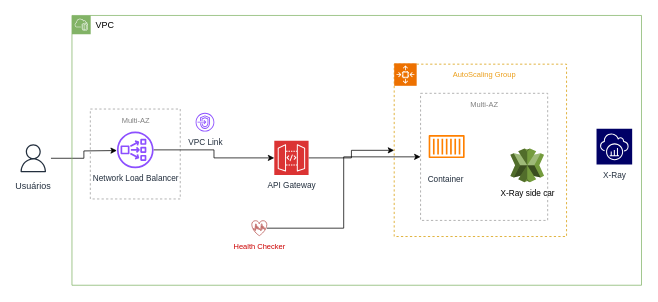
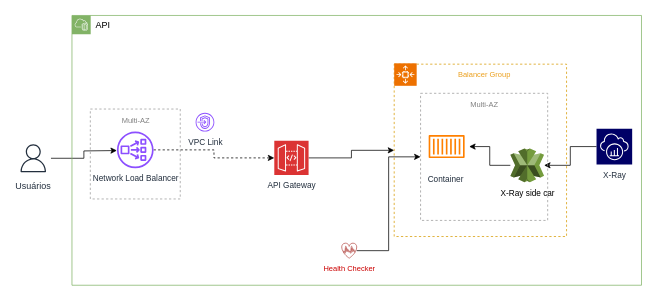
  <mxCell id="0" />
  <mxCell id="1" parent="0" />
  <mxCell id="2" style="edgeStyle=orthogonalEdgeStyle;rounded=0;orthogonalLoop=1;jettySize=auto;html=1;" edge="1" parent="1" source="3"><mxGeometry relative="1" as="geometry"><mxPoint x="155" y="200.4" as="targetPoint" /></mxGeometry></mxCell>
  <mxCell id="3" value="&lt;font style=&quot;font-size: 12px;&quot;&gt;Usuários&lt;/font&gt;&lt;div&gt;&lt;br&gt;&lt;/div&gt;" style="sketch=0;outlineConnect=0;fontColor=#232F3E;gradientColor=none;strokeColor=#232F3E;fillColor=#ffffff;dashed=0;verticalLabelPosition=bottom;verticalAlign=top;align=center;html=1;fontSize=12;fontStyle=0;aspect=fixed;shape=mxgraph.aws4.resourceIcon;resIcon=mxgraph.aws4.user;" vertex="1" parent="1"><mxGeometry x="20" y="187.25" width="46.75" height="46.75" as="geometry" /></mxCell>
  <mxCell id="4" value="" style="whiteSpace=wrap;html=1;aspect=fixed;dashed=1;fillColor=none;strokeColor=#999999;fontColor=#B8FF5C;" vertex="1" parent="1"><mxGeometry x="119.5" y="145" width="120" height="120" as="geometry" /></mxCell>
  <mxCell id="5" value="&lt;font style=&quot;font-size: 10px;&quot; color=&quot;#808080&quot;&gt;Multi-AZ&lt;/font&gt;" style="text;html=1;align=center;verticalAlign=middle;resizable=0;points=[];autosize=1;strokeColor=none;fillColor=none;" vertex="1" parent="1"><mxGeometry x="149.5" y="145" width="60" height="30" as="geometry" /></mxCell>
  <mxCell id="6" value="" style="edgeStyle=orthogonalEdgeStyle;rounded=0;orthogonalLoop=1;jettySize=auto;html=1;" edge="1" parent="1" source="7" target="12"><mxGeometry relative="1" as="geometry" /></mxCell>
  <mxCell id="7" value="&lt;font style=&quot;font-size: 11px;&quot;&gt;API Gateway&lt;/font&gt;&lt;div style=&quot;font-size: 11px;&quot;&gt;&lt;br&gt;&lt;/div&gt;" style="sketch=0;points=[[0,0,0],[0.25,0,0],[0.5,0,0],[0.75,0,0],[1,0,0],[0,1,0],[0.25,1,0],[0.5,1,0],[0.75,1,0],[1,1,0],[0,0.25,0],[0,0.5,0],[0,0.75,0],[1,0.25,0],[1,0.5,0],[1,0.75,0]];outlineConnect=0;fontColor=#232F3E;fillColor=#DB3333;strokeColor=#ffffff;dashed=0;verticalLabelPosition=bottom;verticalAlign=top;align=center;html=1;fontSize=12;fontStyle=0;aspect=fixed;shape=mxgraph.aws4.resourceIcon;resIcon=mxgraph.aws4.api_gateway;" vertex="1" parent="1"><mxGeometry x="365" y="187.25" width="45.75" height="45.75" as="geometry" /></mxCell>
- <mxCell id="8" style="edgeStyle=orthogonalEdgeStyle;rounded=0;orthogonalLoop=1;jettySize=auto;html=1;" edge="1" parent="1" source="9" target="7"><mxGeometry relative="1" as="geometry" /></mxCell>
+ <mxCell id="8" style="edgeStyle=orthogonalEdgeStyle;rounded=0;orthogonalLoop=1;jettySize=auto;html=1;dashed=1;" edge="1" parent="1" source="9" target="7"><mxGeometry relative="1" as="geometry" /></mxCell>
  <mxCell id="9" value="&lt;font style=&quot;font-size: 11px;&quot;&gt;Network Load Balancer&lt;/font&gt;" style="sketch=0;outlineConnect=0;fontColor=#232F3E;gradientColor=none;fillColor=#8C4FFF;strokeColor=none;dashed=0;verticalLabelPosition=bottom;verticalAlign=top;align=center;html=1;fontSize=12;fontStyle=0;aspect=fixed;pointerEvents=1;shape=mxgraph.aws4.network_load_balancer;" vertex="1" parent="1"><mxGeometry x="155" y="175" width="49" height="49" as="geometry" /></mxCell>
  <mxCell id="10" value="&lt;font style=&quot;font-size: 11px;&quot;&gt;VPC Link&lt;/font&gt;" style="sketch=0;outlineConnect=0;fontColor=#232F3E;gradientColor=none;fillColor=#8C4FFF;strokeColor=none;dashed=0;verticalLabelPosition=bottom;verticalAlign=top;align=center;html=1;fontSize=12;fontStyle=0;aspect=fixed;pointerEvents=1;shape=mxgraph.aws4.endpoints;" vertex="1" parent="1"><mxGeometry x="260" y="150" width="25" height="25" as="geometry" /></mxCell>
- <mxCell id="11" value="VPC" style="points=[[0,0],[0.25,0],[0.5,0],[0.75,0],[1,0],[1,0.25],[1,0.5],[1,0.75],[1,1],[0.75,1],[0.5,1],[0.25,1],[0,1],[0,0.75],[0,0.5],[0,0.25]];outlineConnect=0;html=1;whiteSpace=wrap;fontSize=12;fontStyle=0;container=1;pointerEvents=0;collapsible=0;recursiveResize=0;shape=mxgraph.aws4.group;grIcon=mxgraph.aws4.group_vpc2;strokeColor=#82b366;fillColor=none;verticalAlign=top;align=left;spacingLeft=30;dashed=0;" vertex="1" parent="1"><mxGeometry x="95" y="20.13" width="760" height="360" as="geometry" /></mxCell>
+ <mxCell id="11" value="API" style="points=[[0,0],[0.25,0],[0.5,0],[0.75,0],[1,0],[1,0.25],[1,0.5],[1,0.75],[1,1],[0.75,1],[0.5,1],[0.25,1],[0,1],[0,0.75],[0,0.5],[0,0.25]];outlineConnect=0;html=1;whiteSpace=wrap;fontSize=12;fontStyle=0;container=1;pointerEvents=0;collapsible=0;recursiveResize=0;shape=mxgraph.aws4.group;grIcon=mxgraph.aws4.group_vpc2;strokeColor=#82b366;fillColor=none;verticalAlign=top;align=left;spacingLeft=30;dashed=0;" vertex="1" parent="1"><mxGeometry x="95" y="20.13" width="760" height="360" as="geometry" /></mxCell>
  <mxCell id="12" value="" style="whiteSpace=wrap;html=1;aspect=fixed;dashed=1;fillColor=none;strokeColor=#d79b00;" vertex="1" parent="11"><mxGeometry x="430" y="65" width="230" height="230" as="geometry" /></mxCell>
  <mxCell id="13" value="" style="sketch=0;points=[[0,0,0],[0.25,0,0],[0.5,0,0],[0.75,0,0],[1,0,0],[0,1,0],[0.25,1,0],[0.5,1,0],[0.75,1,0],[1,1,0],[0,0.25,0],[0,0.5,0],[0,0.75,0],[1,0.25,0],[1,0.5,0],[1,0.75,0]];outlineConnect=0;fontColor=#232F3E;fillColor=#ED7100;strokeColor=#ffffff;dashed=0;verticalLabelPosition=bottom;verticalAlign=top;align=center;html=1;fontSize=12;fontStyle=0;aspect=fixed;shape=mxgraph.aws4.resourceIcon;resIcon=mxgraph.aws4.auto_scaling2;" vertex="1" parent="11"><mxGeometry x="430" y="63.87" width="30" height="30" as="geometry" /></mxCell>
+ <mxCell id="14" value="" style="edgeStyle=orthogonalEdgeStyle;rounded=0;orthogonalLoop=1;jettySize=auto;html=1;" edge="1" parent="11" source="15" target="16"><mxGeometry relative="1" as="geometry" /></mxCell>
  <mxCell id="15" value="&lt;font style=&quot;font-size: 11px;&quot;&gt;X-Ray side car&lt;/font&gt;" style="outlineConnect=0;dashed=0;verticalLabelPosition=bottom;verticalAlign=top;align=center;html=1;shape=mxgraph.aws3.x_ray;fillColor=#759C3E;gradientColor=none;" vertex="1" parent="11"><mxGeometry x="585" y="177.44" width="45" height="45" as="geometry" /></mxCell>
  <mxCell id="16" value="&lt;font style=&quot;font-size: 11px;&quot;&gt;Container&amp;nbsp;&lt;/font&gt;" style="sketch=0;outlineConnect=0;fontColor=#232F3E;gradientColor=none;strokeColor=#FF8000;fillColor=none;dashed=0;verticalLabelPosition=bottom;verticalAlign=top;align=center;html=1;fontSize=12;fontStyle=0;aspect=fixed;shape=mxgraph.aws4.resourceIcon;resIcon=mxgraph.aws4.container_1;" vertex="1" parent="11"><mxGeometry x="470" y="144.94" width="60" height="60" as="geometry" /></mxCell>
- <mxCell id="17" value="&lt;font style=&quot;font-size: 10px;&quot; color=&quot;#eb9f1c&quot;&gt;AutoScaling Group&lt;/font&gt;" style="text;html=1;align=center;verticalAlign=middle;resizable=0;points=[];autosize=1;strokeColor=none;fillColor=none;" vertex="1" parent="11"><mxGeometry x="495" y="63.87" width="110" height="30" as="geometry" /></mxCell>
+ <mxCell id="17" value="&lt;font style=&quot;font-size: 10px;&quot; color=&quot;#eb9f1c&quot;&gt;Balancer Group&lt;/font&gt;" style="text;html=1;align=center;verticalAlign=middle;resizable=0;points=[];autosize=1;strokeColor=none;fillColor=none;" vertex="1" parent="11"><mxGeometry x="495" y="63.87" width="110" height="30" as="geometry" /></mxCell>
  <mxCell id="18" value="&lt;font style=&quot;font-size: 10px;&quot; color=&quot;#808080&quot;&gt;Multi-AZ&lt;/font&gt;" style="text;html=1;align=center;verticalAlign=middle;resizable=0;points=[];autosize=1;strokeColor=none;fillColor=none;" vertex="1" parent="11"><mxGeometry x="520" y="103.87" width="60" height="30" as="geometry" /></mxCell>
+ <mxCell id="19" value="" style="edgeStyle=orthogonalEdgeStyle;rounded=0;orthogonalLoop=1;jettySize=auto;html=1;" edge="1" parent="11" source="20" target="15"><mxGeometry relative="1" as="geometry" /></mxCell>
  <mxCell id="20" value="&lt;font style=&quot;font-size: 11px;&quot;&gt;X-Ray&lt;/font&gt;" style="sketch=0;points=[[0,0,0],[0.25,0,0],[0.5,0,0],[0.75,0,0],[1,0,0],[0,1,0],[0.25,1,0],[0.5,1,0],[0.75,1,0],[1,1,0],[0,0.25,0],[0,0.5,0],[0,0.75,0],[1,0.25,0],[1,0.5,0],[1,0.75,0]];outlineConnect=0;fontColor=#232F3E;fillColor=#000066;strokeColor=#ffffff;dashed=0;verticalLabelPosition=bottom;verticalAlign=top;align=center;html=1;fontSize=12;fontStyle=0;aspect=fixed;shape=mxgraph.aws4.resourceIcon;resIcon=mxgraph.aws4.xray;" vertex="1" parent="11"><mxGeometry x="700" y="151.16" width="47.56" height="47.56" as="geometry" /></mxCell>
  <mxCell id="21" value="" style="whiteSpace=wrap;html=1;aspect=fixed;dashed=1;fillColor=none;strokeColor=#999999;fontColor=#B8FF5C;" vertex="1" parent="11"><mxGeometry x="465.19" y="103.87" width="169.62" height="169.62" as="geometry" /></mxCell>
- <mxCell id="22" value="&lt;font color=&quot;#cc0000&quot; style=&quot;font-size: 10px;&quot;&gt;Health Checker&lt;/font&gt;" style="shape=mxgraph.signs.healthcare.cardiology;html=1;pointerEvents=1;fillColor=none;strokeColor=#b85450;verticalLabelPosition=bottom;verticalAlign=top;align=center;" vertex="1" parent="11"><mxGeometry x="240" y="273.87" width="20" height="20" as="geometry" /></mxCell>
+ <mxCell id="22" value="&lt;font color=&quot;#cc0000&quot; style=&quot;font-size: 10px;&quot;&gt;Health Checker&lt;/font&gt;" style="shape=mxgraph.signs.healthcare.cardiology;html=1;pointerEvents=1;fillColor=none;strokeColor=#b85450;verticalLabelPosition=bottom;verticalAlign=top;align=center;" vertex="1" parent="11"><mxGeometry x="360" y="303.87" width="20" height="20" as="geometry" /></mxCell>
  <mxCell id="23" value="" style="edgeStyle=orthogonalEdgeStyle;rounded=0;orthogonalLoop=1;jettySize=auto;html=1;entryX=0;entryY=0.5;entryDx=0;entryDy=0;" edge="1" parent="11" source="22" target="21"><mxGeometry relative="1" as="geometry"><mxPoint x="460" y="380.13" as="sourcePoint" /><mxPoint x="545" y="255.13" as="targetPoint" /></mxGeometry></mxCell>
